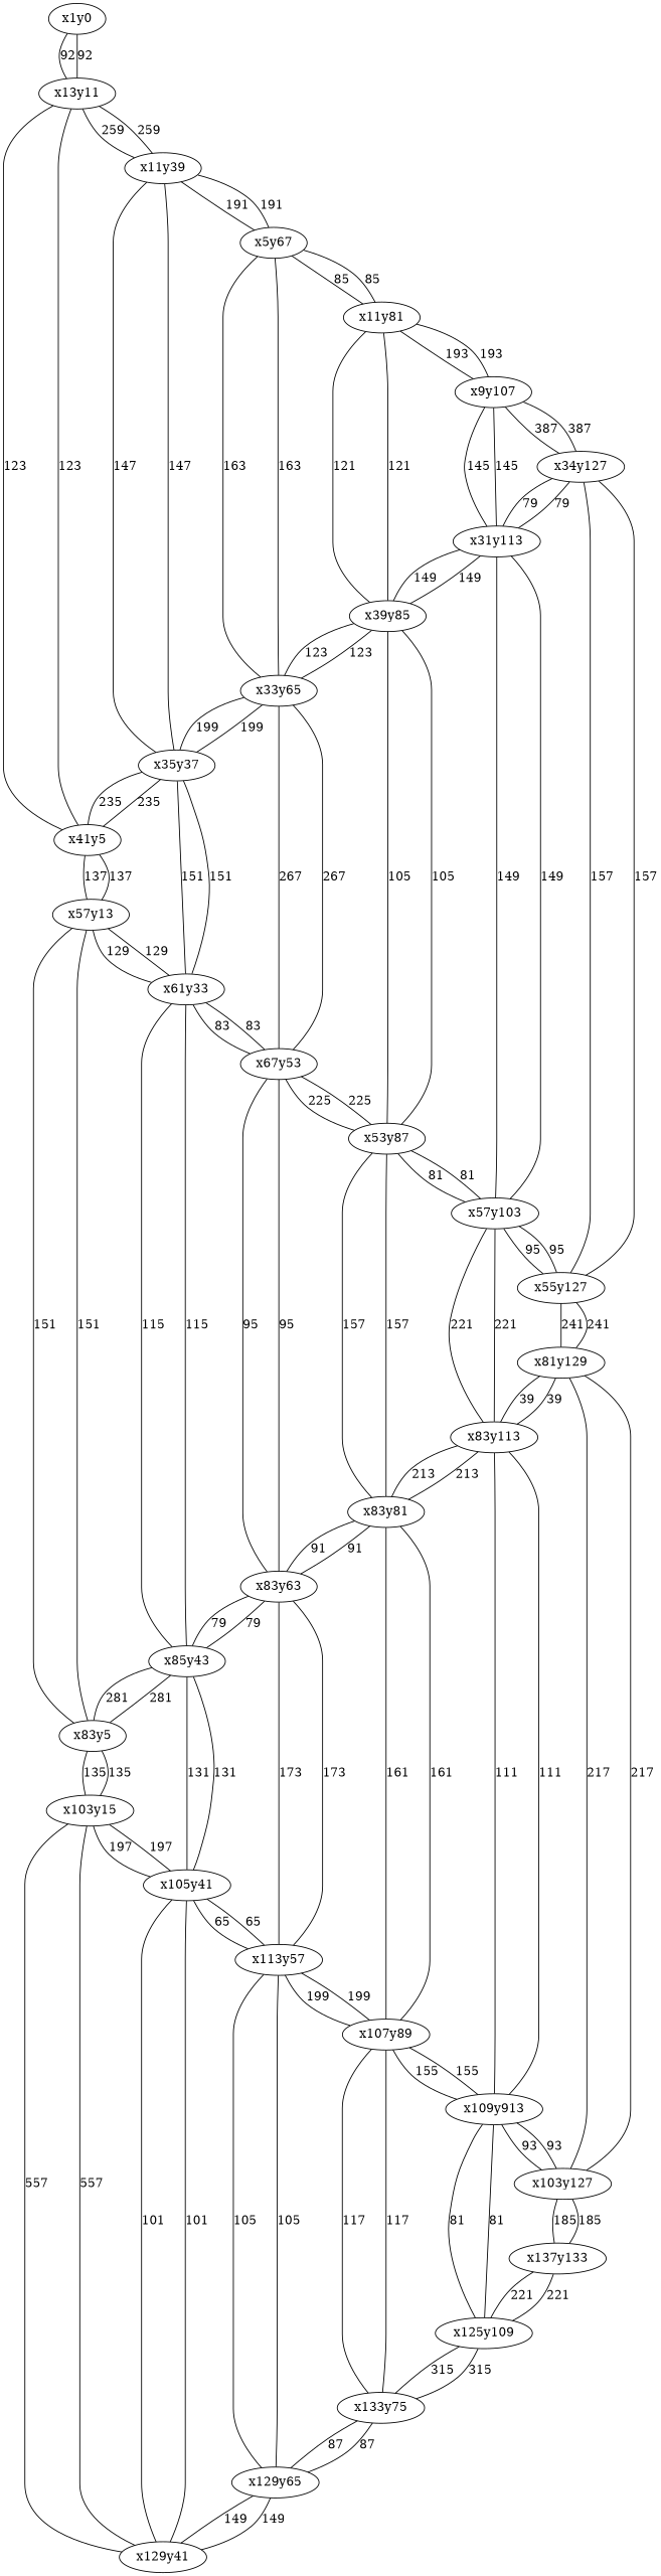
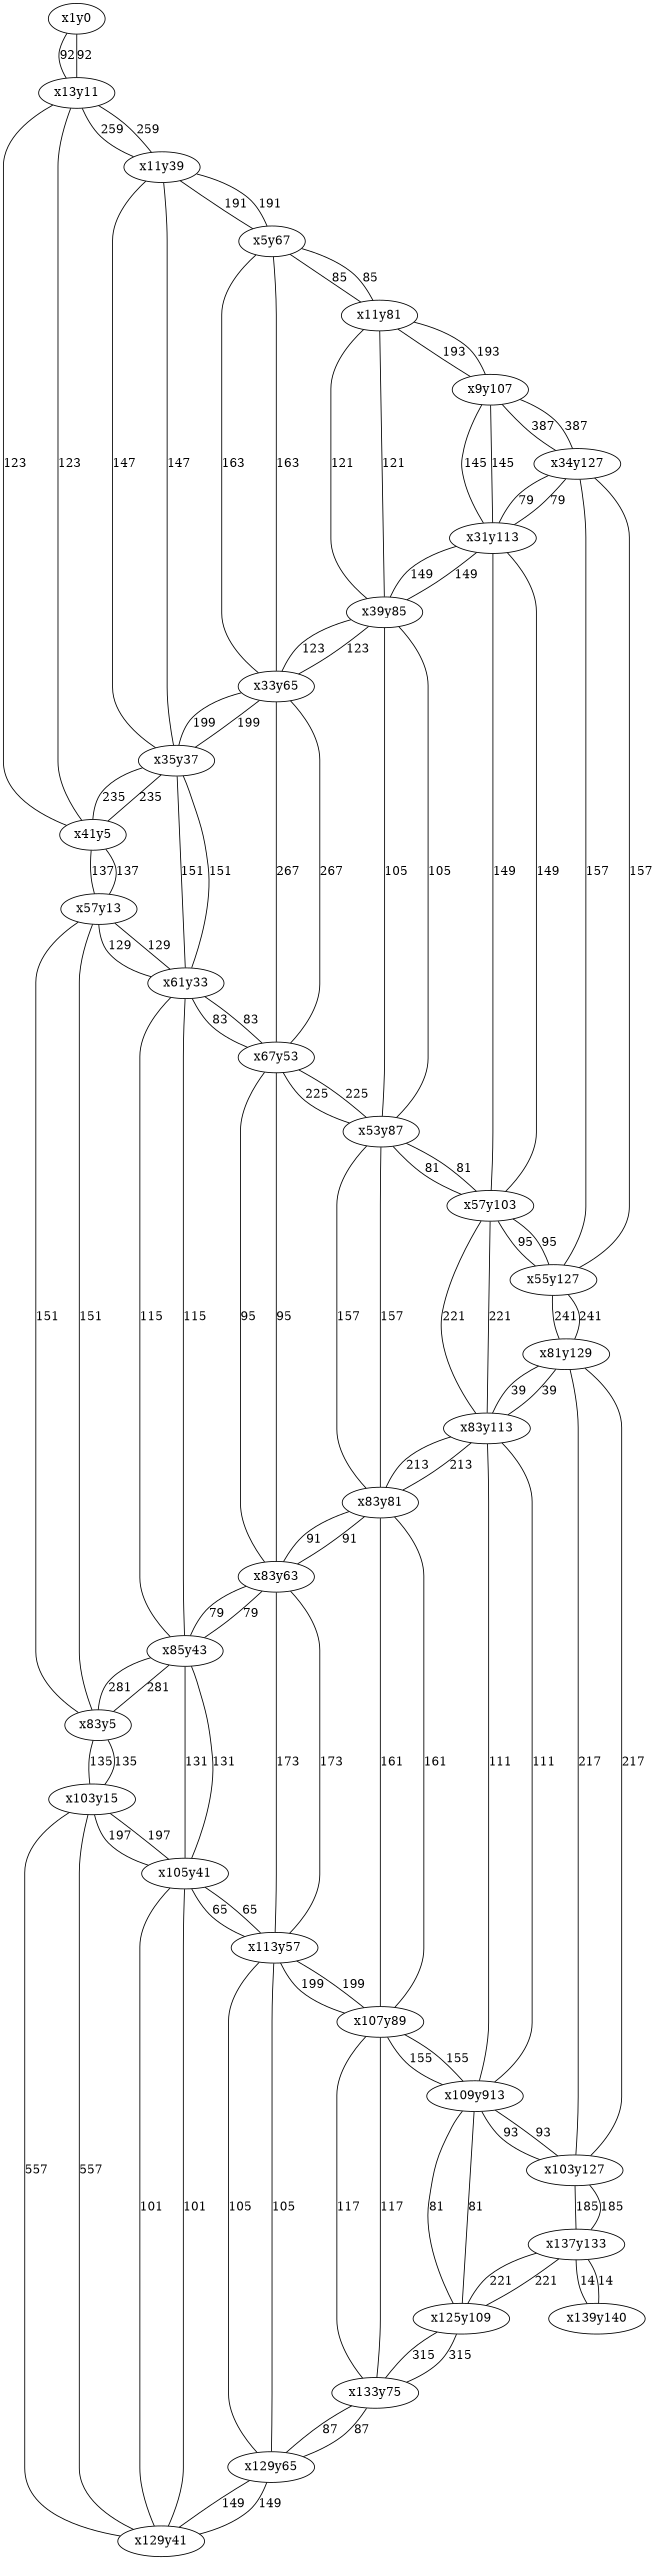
  graph {
    x1y0
    x13y11
    x41y5
    x11y39
    x57y13
    x35y37
    x5y67
    x83y5
    x61y33
    x33y65
    x103y15
    x85y43
    x67y53
    x39y85
    x129y41
    x105y41
    x83y63
    x129y65
    x113y57
    x83y81
    x11y81
    x53y87
    x133y75
    x107y89
    x57y103
    x31y113
    x9y107
    n28 [label=x109y913]
    x125y109
    x83y113
    x55y127
    x103y127
    x81y129
    n34 [label=x34y127]
    x137y133
+   x139y140
    x1y0 -- x13y11 [label=92]
    x13y11 -- x1y0 [label=92]
    x13y11 -- x41y5 [label=123]
    x13y11 -- x11y39 [label=259]
    x41y5 -- x13y11 [label=123]
    x41y5 -- x57y13 [label=137]
    x41y5 -- x35y37 [label=235]
    x11y39 -- x13y11 [label=259]
    x11y39 -- x35y37 [label=147]
    x11y39 -- x5y67 [label=191]
    x57y13 -- x41y5 [label=137]
    x57y13 -- x83y5 [label=151]
    x57y13 -- x61y33 [label=129]
    x35y37 -- x41y5 [label=235]
    x35y37 -- x11y39 [label=147]
    x35y37 -- x61y33 [label=151]
    x35y37 -- x33y65 [label=199]
    x5y67 -- x11y39 [label=191]
    x5y67 -- x33y65 [label=163]
    x5y67 -- x11y81 [label=85]
    x83y5 -- x57y13 [label=151]
    x83y5 -- x103y15 [label=135]
    x83y5 -- x85y43 [label=281]
    x61y33 -- x57y13 [label=129]
    x61y33 -- x35y37 [label=151]
    x61y33 -- x85y43 [label=115]
    x61y33 -- x67y53 [label=83]
    x33y65 -- x35y37 [label=199]
    x33y65 -- x5y67 [label=163]
    x33y65 -- x67y53 [label=267]
    x33y65 -- x39y85 [label=123]
    x103y15 -- x83y5 [label=135]
    x103y15 -- x129y41 [label=557]
    x103y15 -- x105y41 [label=197]
    x85y43 -- x83y5 [label=281]
    x85y43 -- x61y33 [label=115]
    x85y43 -- x105y41 [label=131]
    x85y43 -- x83y63 [label=79]
    x67y53 -- x61y33 [label=83]
    x67y53 -- x33y65 [label=267]
    x67y53 -- x83y63 [label=95]
    x67y53 -- x53y87 [label=225]
    x39y85 -- x33y65 [label=123]
    x39y85 -- x11y81 [label=121]
    x39y85 -- x53y87 [label=105]
    x39y85 -- x31y113 [label=149]
    x129y41 -- x103y15 [label=557]
    x129y41 -- x105y41 [label=101]
    x129y41 -- x129y65 [label=149]
    x105y41 -- x103y15 [label=197]
    x105y41 -- x85y43 [label=131]
    x105y41 -- x129y41 [label=101]
    x105y41 -- x113y57 [label=65]
    x83y63 -- x85y43 [label=79]
    x83y63 -- x67y53 [label=95]
    x83y63 -- x113y57 [label=173]
    x83y63 -- x83y81 [label=91]
    x129y65 -- x129y41 [label=149]
    x129y65 -- x113y57 [label=105]
    x129y65 -- x133y75 [label=87]
    x113y57 -- x105y41 [label=65]
    x113y57 -- x83y63 [label=173]
    x113y57 -- x129y65 [label=105]
    x113y57 -- x107y89 [label=199]
    x83y81 -- x83y63 [label=91]
    x83y81 -- x53y87 [label=157]
    x83y81 -- x107y89 [label=161]
    x83y81 -- x83y113 [label=213]
    x11y81 -- x5y67 [label=85]
    x11y81 -- x39y85 [label=121]
    x11y81 -- x9y107 [label=193]
    x53y87 -- x67y53 [label=225]
    x53y87 -- x39y85 [label=105]
    x53y87 -- x83y81 [label=157]
    x53y87 -- x57y103 [label=81]
    x133y75 -- x129y65 [label=87]
    x133y75 -- x107y89 [label=117]
    x133y75 -- x125y109 [label=315]
    x107y89 -- x113y57 [label=199]
    x107y89 -- x83y81 [label=161]
    x107y89 -- x133y75 [label=117]
    x107y89 -- n28 [label=155]
    x57y103 -- x53y87 [label=81]
    x57y103 -- x31y113 [label=149]
    x57y103 -- x83y113 [label=221]
    x57y103 -- x55y127 [label=95]
    x31y113 -- x39y85 [label=149]
    x31y113 -- x57y103 [label=149]
    x31y113 -- x9y107 [label=145]
    x31y113 -- n34 [label=79]
    x9y107 -- x11y81 [label=193]
    x9y107 -- x31y113 [label=145]
    x9y107 -- n34 [label=387]
    n28 -- x107y89 [label=155]
    n28 -- x125y109 [label=81]
    n28 -- x83y113 [label=111]
    n28 -- x103y127 [label=93]
    x125y109 -- x133y75 [label=315]
    x125y109 -- n28 [label=81]
    x125y109 -- x137y133 [label=221]
    x83y113 -- x83y81 [label=213]
    x83y113 -- x57y103 [label=221]
    x83y113 -- n28 [label=111]
    x83y113 -- x81y129 [label=39]
    x55y127 -- x57y103 [label=95]
    x55y127 -- x81y129 [label=241]
    x55y127 -- n34 [label=157]
    x103y127 -- n28 [label=93]
    x103y127 -- x81y129 [label=217]
    x103y127 -- x137y133 [label=185]
    x81y129 -- x83y113 [label=39]
    x81y129 -- x55y127 [label=241]
    x81y129 -- x103y127 [label=217]
    n34 -- x31y113 [label=79]
    n34 -- x9y107 [label=387]
    n34 -- x55y127 [label=157]
    x137y133 -- x125y109 [label=221]
    x137y133 -- x103y127 [label=185]
+   x137y133 -- x139y140 [label=14]
+   x139y140 -- x137y133 [label=14]
  }
